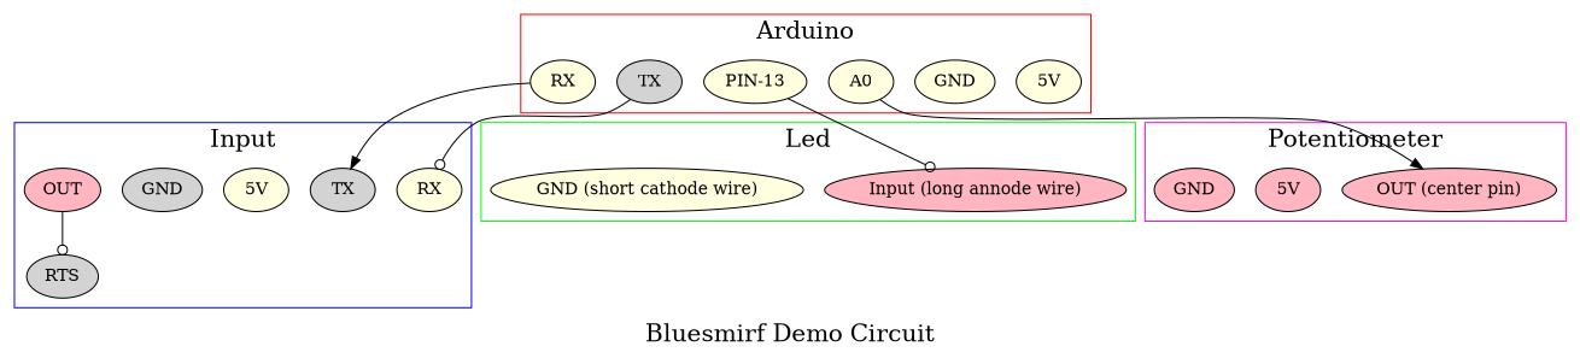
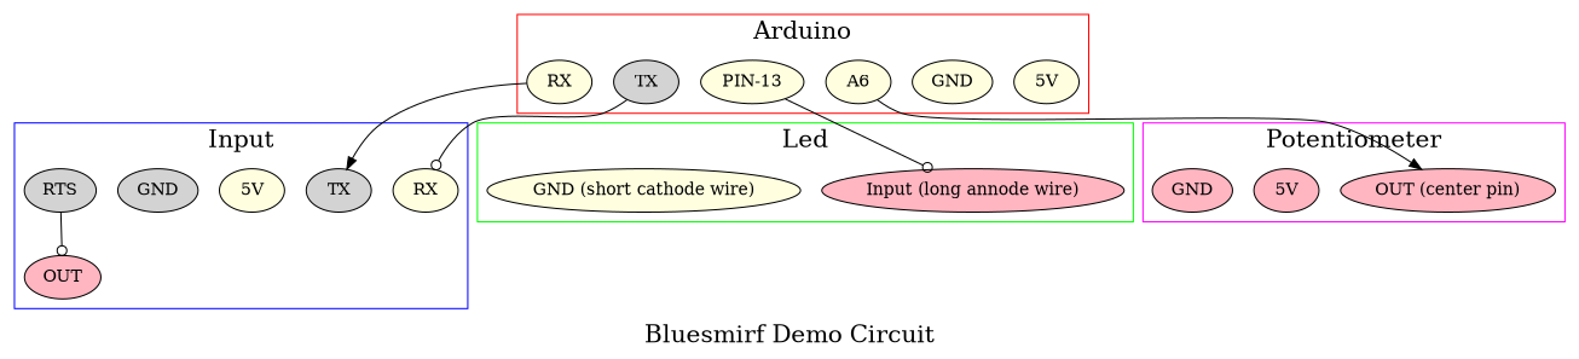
  digraph {
    fontsize=20
    label="Bluesmirf Demo Circuit"
    node [fillcolor=lightyellow style=filled]
    edge [arrowhead=odot]
    n1 [label="5V"]
    n2 [label=GND]
    n3 [fillcolor=lightgrey label=TX]
    n4 [label=RX]
    n5 [label="PIN-13"]
-   n6 [label=A0]
+   n6 [label=A6]
    n7 [label=RX]
    n8 [fillcolor=lightgrey label=TX]
    n9 [label="5V"]
    n10 [fillcolor=lightgrey label=GND]
    n11 [fillcolor=lightgrey label=RTS]
    n12 [fillcolor=lightpink label=OUT]
    n13 [fillcolor=lightpink label="OUT (center pin)"]
    n14 [fillcolor=lightpink label="5V"]
    n15 [fillcolor=lightpink label=GND]
    n16 [fillcolor=lightpink label="Input (long annode wire)"]
    n17 [label="GND (short cathode wire)"]
    subgraph cluster_1 {
      color=red
      label=Arduino
      n1
      n2
      n3
      n4
      n5
      n6
    }
    subgraph cluster_2 {
      color=blue
      label=Input
      n7
      n8
      n9
      n10
      n11
      n12
    }
    subgraph cluster_3 {
      color=magenta
      label=Potentiometer
      n13
      n14
      n15
    }
    subgraph cluster_4 {
      color=green
      label=Led
      n16
      n17
    }
    n3 -> n7
    n4 -> n8 [arrowhead=normal]
    n5 -> n16
    n6 -> n13 [arrowhead=normal]
-   n12 -> n11
+   n11 -> n12
  }
